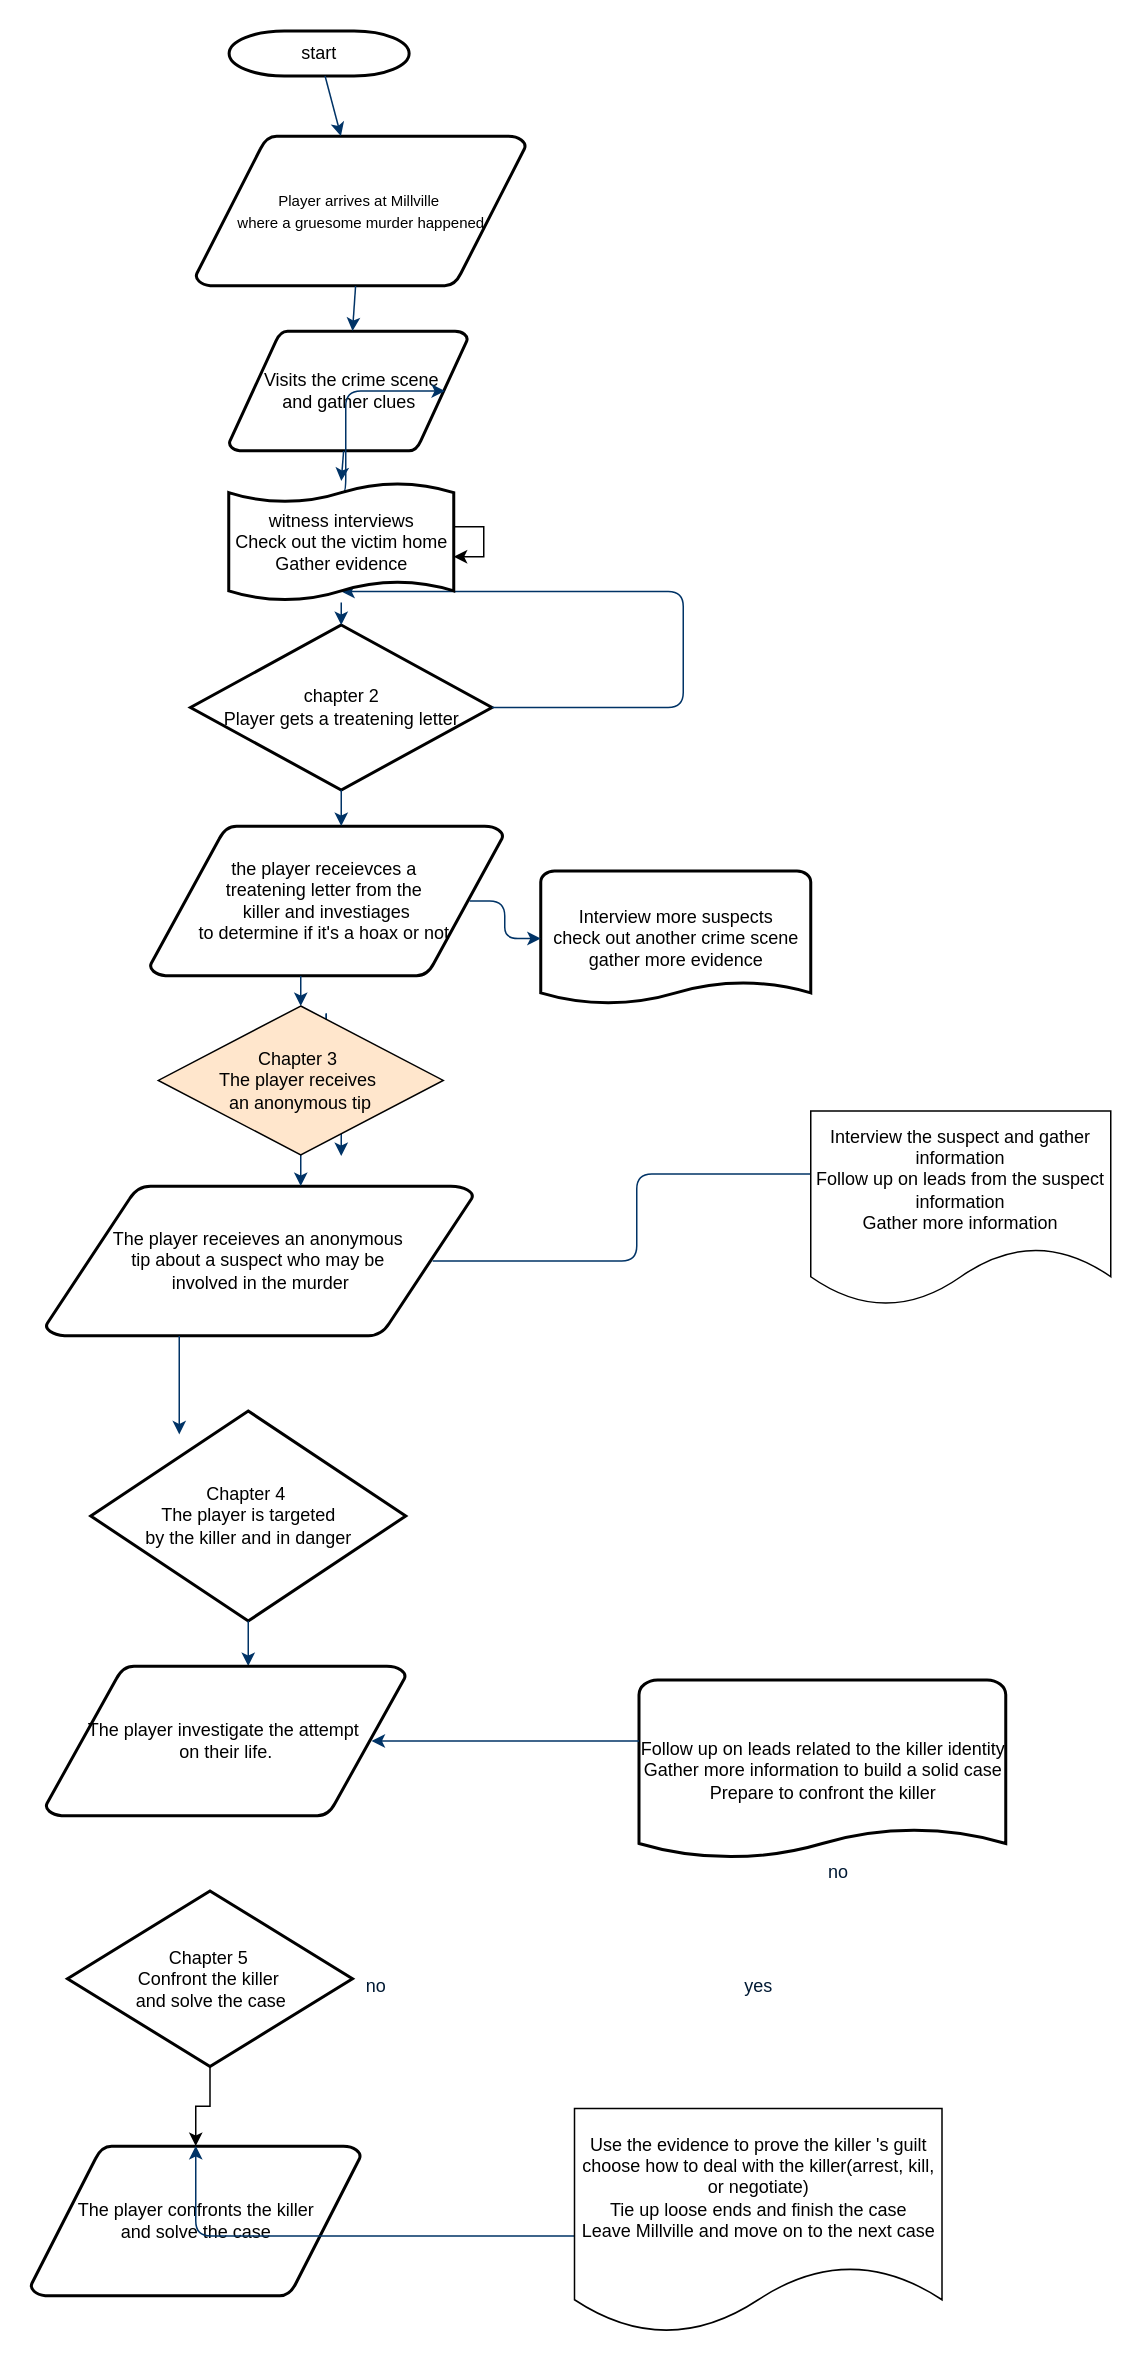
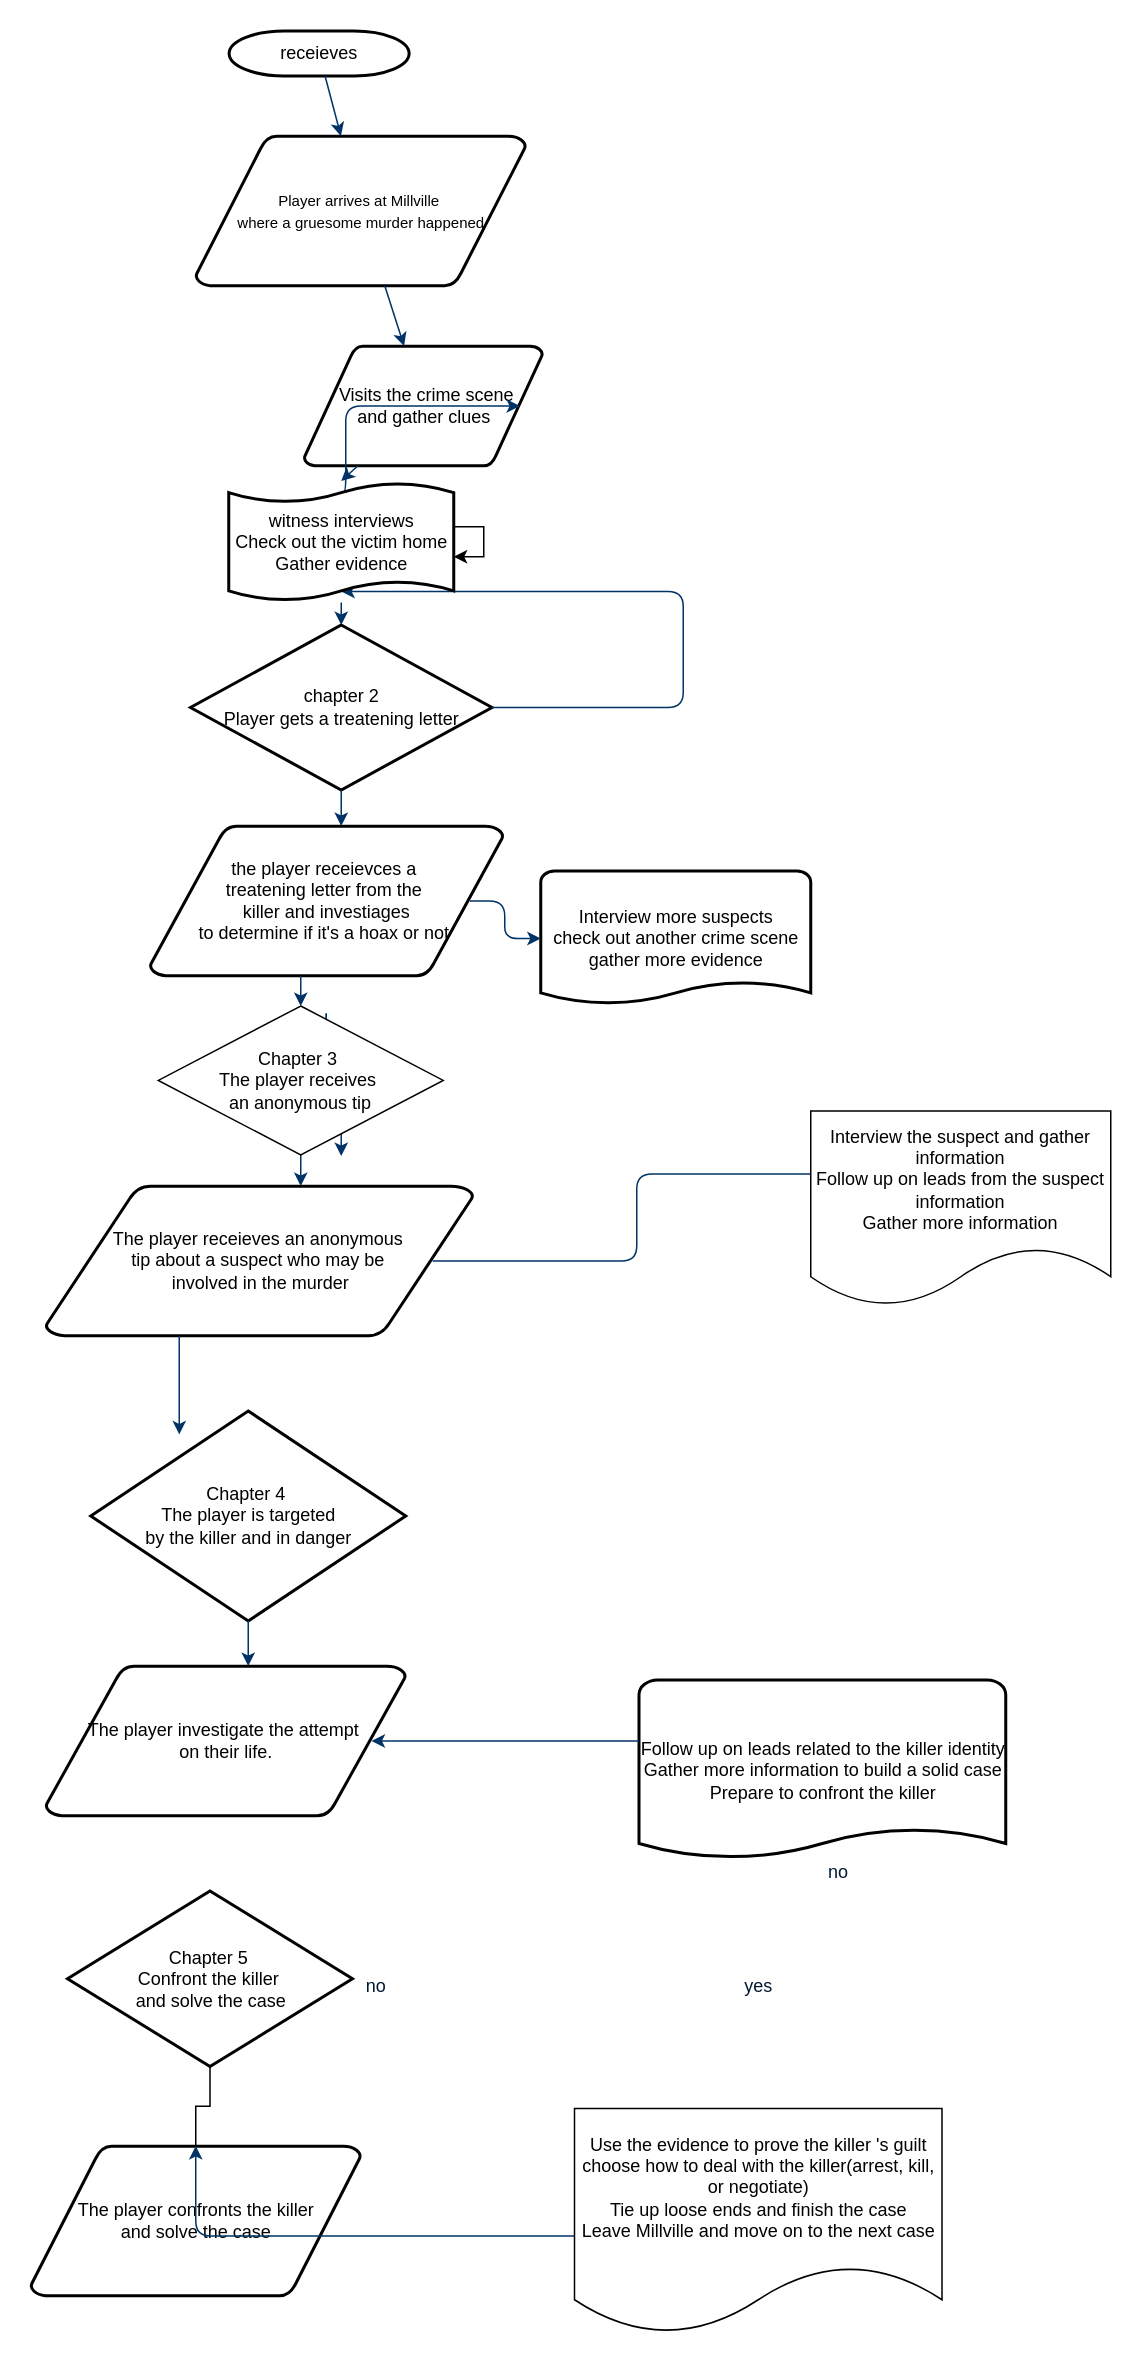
  <mxCell id="0" />
  <mxCell id="1" parent="0" />
- <mxCell id="2" value="start" style="shape=mxgraph.flowchart.terminator;strokeWidth=2;gradientColor=none;gradientDirection=north;fontStyle=0;html=1;" parent="1" vertex="1"><mxGeometry x="152.25" y="20" width="120" height="30" as="geometry" /></mxCell>
+ <mxCell id="2" value="receieves" style="shape=mxgraph.flowchart.terminator;strokeWidth=2;gradientColor=none;gradientDirection=north;fontStyle=0;html=1;" parent="1" vertex="1"><mxGeometry x="152.25" y="20" width="120" height="30" as="geometry" /></mxCell>
  <mxCell id="3" value="&lt;font style=&quot;font-size: 10px;&quot;&gt;Player arrives at Millville&amp;nbsp;&lt;br&gt;where a gruesome murder happened&lt;/font&gt;" style="shape=mxgraph.flowchart.data;strokeWidth=2;gradientColor=none;gradientDirection=north;fontStyle=0;html=1;" parent="1" vertex="1"><mxGeometry x="130" y="90" width="220" height="100" as="geometry" /></mxCell>
  <mxCell id="4" value="the player receievces a&amp;nbsp;&lt;br&gt;treatening letter from the&amp;nbsp;&lt;br&gt;killer and investiages&lt;br&gt;to determine if it's a hoax or not&amp;nbsp;" style="shape=mxgraph.flowchart.data;strokeWidth=2;gradientColor=none;gradientDirection=north;fontStyle=0;html=1;" parent="1" vertex="1"><mxGeometry x="99.5" y="550" width="235.5" height="100" as="geometry" /></mxCell>
- <mxCell id="5" value="&amp;nbsp;Visits the crime scene&lt;br&gt;and gather clues" style="shape=mxgraph.flowchart.data;strokeWidth=2;gradientColor=none;gradientDirection=north;fontStyle=0;html=1;" parent="1" vertex="1"><mxGeometry x="152.25" y="220" width="159" height="80" as="geometry" /></mxCell>
+ <mxCell id="5" value="&amp;nbsp;Visits the crime scene&lt;br&gt;and gather clues" style="shape=mxgraph.flowchart.data;strokeWidth=2;gradientColor=none;gradientDirection=north;fontStyle=0;html=1;" parent="1" vertex="1"><mxGeometry x="202.25" y="230" width="159" height="80" as="geometry" /></mxCell>
  <mxCell id="6" value="chapter 2&lt;br&gt;Player gets a treatening letter" style="shape=mxgraph.flowchart.decision;strokeWidth=2;gradientColor=none;gradientDirection=north;fontStyle=0;html=1;" parent="1" vertex="1"><mxGeometry x="126.5" y="416" width="201" height="110" as="geometry" /></mxCell>
  <mxCell id="7" style="fontStyle=1;strokeColor=#003366;strokeWidth=1;html=1;" parent="1" source="2" target="3" edge="1"><mxGeometry relative="1" as="geometry" /></mxCell>
  <mxCell id="8" style="fontStyle=1;strokeColor=#003366;strokeWidth=1;html=1;" parent="1" source="3" target="5" edge="1"><mxGeometry relative="1" as="geometry" /></mxCell>
  <mxCell id="9" style="entryX=0.5;entryY=0;entryPerimeter=0;fontStyle=1;strokeColor=#003366;strokeWidth=1;html=1;" parent="1" source="33" target="6" edge="1"><mxGeometry relative="1" as="geometry" /></mxCell>
  <mxCell id="10" value="" style="edgeStyle=elbowEdgeStyle;elbow=horizontal;entryX=0.5;entryY=0.91;entryPerimeter=0;exitX=1;exitY=0.5;exitPerimeter=0;fontStyle=1;strokeColor=#003366;strokeWidth=1;html=1;" parent="1" source="6" target="33" edge="1"><mxGeometry x="381" y="28.5" width="100" height="100" as="geometry"><mxPoint x="660" y="447" as="sourcePoint" /><mxPoint x="675.395" y="318.5" as="targetPoint" /><Array as="points"><mxPoint x="455" y="400" /></Array></mxGeometry></mxCell>
  <mxCell id="11" value="" style="edgeStyle=elbowEdgeStyle;elbow=horizontal;fontColor=#001933;fontStyle=1;strokeColor=#003366;strokeWidth=1;html=1;" parent="1" source="6" target="4" edge="1"><mxGeometry width="100" height="100" as="geometry"><mxPoint y="100" as="sourcePoint" x="-90" /><mxPoint x="10" as="targetPoint" y="0" /></mxGeometry></mxCell>
  <mxCell id="12" value="The player receieves an anonymous&amp;nbsp;&lt;br&gt;tip about a suspect who may be&amp;nbsp;&lt;br&gt;involved in the murder" style="shape=mxgraph.flowchart.data;strokeWidth=2;gradientColor=none;gradientDirection=north;fontStyle=0;html=1;" parent="1" vertex="1"><mxGeometry x="30" y="790" width="285.01" height="100" as="geometry" /></mxCell>
  <mxCell id="13" style="edgeStyle=orthogonalEdgeStyle;rounded=0;orthogonalLoop=1;jettySize=auto;html=1;exitX=1;exitY=0.9;exitDx=0;exitDy=0;exitPerimeter=0;entryX=1;entryY=0.9;entryDx=0;entryDy=0;entryPerimeter=0;" edge="1" parent="1" source="14" target="14"><mxGeometry relative="1" as="geometry"><mxPoint x="570" y="680" as="targetPoint" /></mxGeometry></mxCell>
  <mxCell id="14" value="Interview more suspects&lt;br&gt;check out another crime scene&lt;br&gt;gather more evidence" style="shape=mxgraph.flowchart.document;strokeWidth=2;gradientColor=none;gradientDirection=north;fontStyle=0;html=1;" parent="1" vertex="1"><mxGeometry x="360" y="580" width="180" height="90" as="geometry" /></mxCell>
  <mxCell id="15" value="" style="edgeStyle=elbowEdgeStyle;elbow=horizontal;exitX=0.905;exitY=0.5;exitPerimeter=0;fontStyle=1;strokeColor=#003366;strokeWidth=1;html=1;" parent="1" source="4" target="14" edge="1"><mxGeometry width="100" height="100" as="geometry"><mxPoint y="100" as="sourcePoint" x="-90" /><mxPoint x="10" as="targetPoint" y="0" /></mxGeometry></mxCell>
  <mxCell id="16" value="" style="edgeStyle=elbowEdgeStyle;elbow=horizontal;fontStyle=1;strokeColor=#003366;strokeWidth=1;html=1;" parent="1" source="38" target="12" edge="1"><mxGeometry width="100" height="100" as="geometry"><mxPoint y="100" as="sourcePoint" x="-90" /><mxPoint x="10" as="targetPoint" y="0" /></mxGeometry></mxCell>
  <mxCell id="17" value="" style="edgeStyle=elbowEdgeStyle;elbow=horizontal;exitX=0.905;exitY=0.5;exitPerimeter=0;fontStyle=1;strokeColor=#003366;strokeWidth=1;html=1;" parent="1" source="12" edge="1"><mxGeometry width="100" height="100" as="geometry"><mxPoint y="100" as="sourcePoint" x="-90" /><mxPoint x="560" y="782" as="targetPoint" /></mxGeometry></mxCell>
  <mxCell id="18" value="" style="edgeStyle=elbowEdgeStyle;elbow=horizontal;entryX=0.5;entryY=0.195;entryPerimeter=0;fontStyle=1;strokeColor=#003366;strokeWidth=1;html=1;" parent="1" source="12" edge="1"><mxGeometry width="100" height="100" as="geometry"><mxPoint y="100" as="sourcePoint" x="-90" /><mxPoint x="119" y="955.6" as="targetPoint" /></mxGeometry></mxCell>
  <mxCell id="19" value="Follow up on leads related to the killer identity&lt;br&gt;Gather more information to build a solid case&lt;br&gt;Prepare to confront the killer" style="shape=mxgraph.flowchart.document;strokeWidth=2;gradientColor=none;gradientDirection=north;fontStyle=0;html=1;" parent="1" vertex="1"><mxGeometry x="425.5" y="1119.25" width="244.5" height="120.75" as="geometry" /></mxCell>
  <mxCell id="20" value="Chapter 4&amp;nbsp;&lt;br&gt;The player is targeted&lt;br&gt;by the killer and in danger" style="shape=mxgraph.flowchart.decision;strokeWidth=2;gradientColor=none;gradientDirection=north;fontStyle=0;html=1;" parent="1" vertex="1"><mxGeometry x="60" y="940" width="210" height="140" as="geometry" /></mxCell>
  <mxCell id="21" value="yes" style="text;fontStyle=0;html=1;strokeColor=none;gradientColor=none;fillColor=none;strokeWidth=2;" parent="1" vertex="1"><mxGeometry x="190" y="1158.5" width="40" height="26" as="geometry" /></mxCell>
- <mxCell id="22" style="edgeStyle=orthogonalEdgeStyle;rounded=0;orthogonalLoop=1;jettySize=auto;html=1;entryX=0.5;entryY=0;entryDx=0;entryDy=0;entryPerimeter=0;" edge="1" parent="1" source="23" target="24"><mxGeometry relative="1" as="geometry" /></mxCell>
+ <mxCell id="22" style="edgeStyle=orthogonalEdgeStyle;rounded=0;orthogonalLoop=1;jettySize=auto;html=1;entryX=0.5;entryY=0;entryDx=0;entryDy=0;entryPerimeter=0;endArrow=none;" edge="1" parent="1" source="23" target="24"><mxGeometry relative="1" as="geometry" /></mxCell>
  <mxCell id="23" value="Chapter 5&amp;nbsp;&lt;br&gt;Confront the killer&amp;nbsp;&lt;br&gt;and solve the case" style="shape=mxgraph.flowchart.decision;strokeWidth=2;gradientColor=none;gradientDirection=north;fontStyle=0;html=1;" parent="1" vertex="1"><mxGeometry x="44.5" y="1260" width="190" height="117" as="geometry" /></mxCell>
  <mxCell id="24" value="The player confronts the killer&lt;br&gt;and solve the case" style="shape=mxgraph.flowchart.data;strokeWidth=2;gradientColor=none;gradientDirection=north;fontStyle=0;html=1;" parent="1" vertex="1"><mxGeometry x="20" y="1430" width="220" height="100" as="geometry" /></mxCell>
  <mxCell id="25" value="" style="edgeStyle=elbowEdgeStyle;elbow=vertical;entryX=0.5;entryY=0;entryPerimeter=0;fontStyle=1;strokeColor=#003366;strokeWidth=1;html=1;" parent="1" target="24" edge="1"><mxGeometry width="100" height="100" as="geometry"><mxPoint x="470" y="1490" as="sourcePoint" /><mxPoint x="10" as="targetPoint" y="0" /><Array as="points"><mxPoint x="370" y="1490" /></Array></mxGeometry></mxCell>
  <mxCell id="26" value="" style="edgeStyle=elbowEdgeStyle;elbow=horizontal;entryX=0.905;entryY=0.5;entryPerimeter=0;fontStyle=1;strokeColor=#003366;strokeWidth=1;html=1;" parent="1" source="19" target="41" edge="1"><mxGeometry width="100" height="100" as="geometry"><mxPoint y="100" as="sourcePoint" x="-90" /><mxPoint x="10" as="targetPoint" y="0" /><Array as="points"><mxPoint x="540" y="1150" /></Array></mxGeometry></mxCell>
  <mxCell id="27" value="no" style="text;fontColor=#001933;fontStyle=0;html=1;strokeColor=none;gradientColor=none;fillColor=none;strokeWidth=2;align=center;" parent="1" vertex="1"><mxGeometry x="230" y="1310" width="40" height="26" as="geometry" /></mxCell>
  <mxCell id="28" value="yes" style="text;fontColor=#001933;fontStyle=0;html=1;strokeColor=none;gradientColor=none;fillColor=none;strokeWidth=2;align=center;" parent="1" vertex="1"><mxGeometry x="485" y="1310" width="40" height="26" as="geometry" /></mxCell>
  <mxCell id="29" value="no" style="text;fontColor=#001933;fontStyle=0;html=1;strokeColor=none;gradientColor=none;fillColor=none;strokeWidth=2;" parent="1" vertex="1"><mxGeometry x="550" y="1234" width="40" height="26" as="geometry" /></mxCell>
  <mxCell id="30" value="" style="edgeStyle=elbowEdgeStyle;elbow=horizontal;exitX=0.5;exitY=0.09;exitPerimeter=0;entryX=0.905;entryY=0.5;entryPerimeter=0;fontStyle=1;strokeColor=#003366;strokeWidth=1;html=1;" parent="1" source="33" target="5" edge="1"><mxGeometry width="100" height="100" as="geometry"><mxPoint y="100" as="sourcePoint" x="-90" /><mxPoint x="10" as="targetPoint" y="0" /><Array as="points"><mxPoint x="230" y="360" /><mxPoint x="455" y="300" /></Array></mxGeometry></mxCell>
  <mxCell id="31" style="edgeStyle=orthogonalEdgeStyle;rounded=0;orthogonalLoop=1;jettySize=auto;html=1;" edge="1" parent="1" source="33" target="33"><mxGeometry relative="1" as="geometry" /></mxCell>
  <mxCell id="32" value="" style="entryX=0.5;entryY=0;entryPerimeter=0;fontStyle=1;strokeColor=#003366;strokeWidth=1;html=1;" edge="1" parent="1" source="5" target="33"><mxGeometry relative="1" as="geometry"><mxPoint x="230" y="330" as="sourcePoint" /><mxPoint x="230" y="390" as="targetPoint" /></mxGeometry></mxCell>
  <mxCell id="33" value="witness interviews&lt;br&gt;Check out the victim home&lt;br&gt;Gather evidence" style="shape=mxgraph.flowchart.paper_tape;strokeWidth=2;gradientColor=none;gradientDirection=north;fontStyle=0;html=1;" parent="1" vertex="1"><mxGeometry x="152" y="320" width="150" height="81" as="geometry" /></mxCell>
  <mxCell id="34" value="" style="edgeStyle=elbowEdgeStyle;elbow=horizontal;fontStyle=1;strokeColor=#003366;strokeWidth=1;html=1;" edge="1" parent="1"><mxGeometry width="100" height="100" as="geometry"><mxPoint x="217" y="675" as="sourcePoint" /><mxPoint x="217" y="760" as="targetPoint" /></mxGeometry></mxCell>
  <mxCell id="35" value="" style="edgeStyle=elbowEdgeStyle;elbow=horizontal;fontStyle=1;strokeColor=#003366;strokeWidth=1;html=1;" edge="1" parent="1"><mxGeometry width="100" height="100" as="geometry"><mxPoint x="227" y="685" as="sourcePoint" /><mxPoint x="227" y="770" as="targetPoint" /></mxGeometry></mxCell>
  <mxCell id="36" value="" style="edgeStyle=elbowEdgeStyle;elbow=horizontal;fontStyle=1;strokeColor=#003366;strokeWidth=1;html=1;" edge="1" parent="1"><mxGeometry width="100" height="100" as="geometry"><mxPoint x="217" y="675" as="sourcePoint" /><mxPoint x="217" y="760" as="targetPoint" /></mxGeometry></mxCell>
  <mxCell id="37" value="" style="edgeStyle=elbowEdgeStyle;elbow=horizontal;fontStyle=1;strokeColor=#003366;strokeWidth=1;html=1;" edge="1" parent="1" source="4" target="38"><mxGeometry width="100" height="100" as="geometry"><mxPoint x="210" y="650" as="sourcePoint" /><mxPoint x="210" y="790" as="targetPoint" /></mxGeometry></mxCell>
- <mxCell id="38" value="Chapter 3&amp;nbsp;&lt;br&gt;The player receives&amp;nbsp;&lt;br&gt;an anonymous tip" style="rhombus;whiteSpace=wrap;html=1;rotation=0;fillColor=#ffe6cc;" vertex="1" parent="1"><mxGeometry x="105.03" y="670" width="189.97" height="99.26" as="geometry" /></mxCell>
+ <mxCell id="38" value="Chapter 3&amp;nbsp;&lt;br&gt;The player receives&amp;nbsp;&lt;br&gt;an anonymous tip" style="rhombus;whiteSpace=wrap;html=1;rotation=0;" vertex="1" parent="1"><mxGeometry x="105.03" y="670" width="189.97" height="99.26" as="geometry" /></mxCell>
  <mxCell id="39" value="Interview the suspect and gather information&lt;br&gt;Follow up on leads from the suspect information&lt;br&gt;Gather more information" style="shape=document;whiteSpace=wrap;html=1;boundedLbl=1;" vertex="1" parent="1"><mxGeometry x="540" y="740" width="200" height="130" as="geometry" /></mxCell>
  <mxCell id="40" value="" style="edgeStyle=elbowEdgeStyle;elbow=horizontal;exitX=0.5;exitY=1;exitPerimeter=0;fontStyle=1;strokeColor=#003366;strokeWidth=1;html=1;" edge="1" parent="1" source="20" target="41"><mxGeometry width="100" height="100" as="geometry"><mxPoint x="165" y="1080" as="sourcePoint" /><mxPoint x="165" y="1210" as="targetPoint" /></mxGeometry></mxCell>
  <mxCell id="41" value="The player investigate the attempt&amp;nbsp;&lt;br&gt;on their life." style="shape=mxgraph.flowchart.data;strokeWidth=2;gradientColor=none;gradientDirection=north;fontStyle=0;html=1;" parent="1" vertex="1"><mxGeometry x="30" y="1110" width="240" height="100" as="geometry" /></mxCell>
  <mxCell id="42" value="Use the evidence to prove the killer 's guilt&lt;br&gt;choose how to deal with the killer(arrest, kill, or negotiate)&lt;br&gt;Tie up loose ends and finish the case&lt;br&gt;Leave Millville and move on to the next case" style="shape=document;whiteSpace=wrap;html=1;boundedLbl=1;" vertex="1" parent="1"><mxGeometry x="382.5" y="1405" width="245" height="150" as="geometry" /></mxCell>
